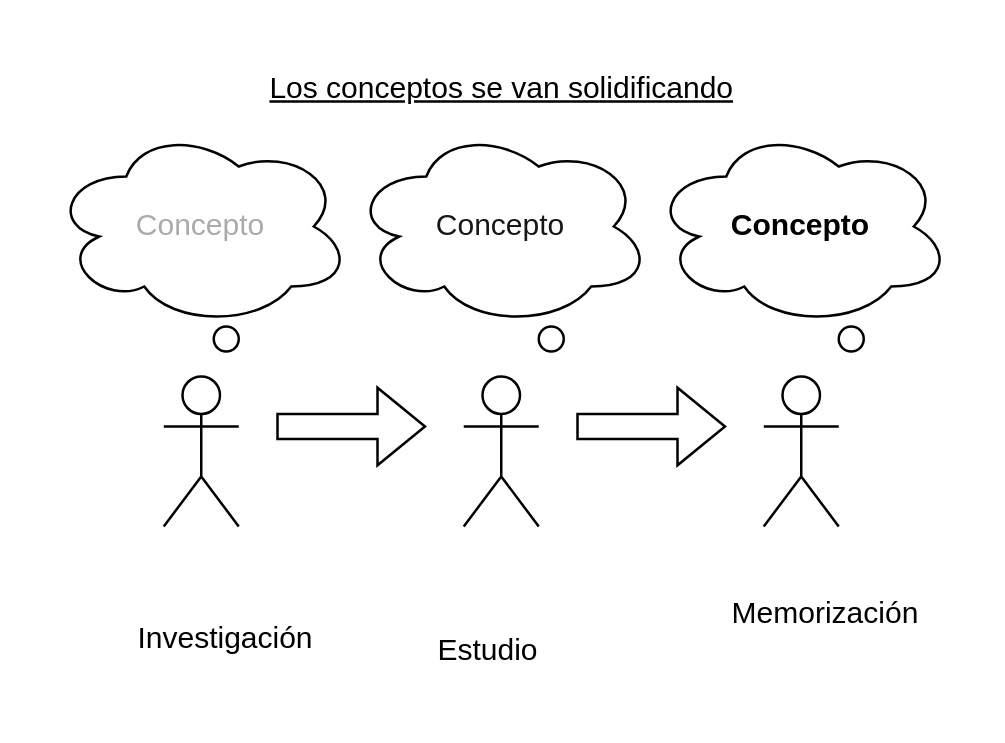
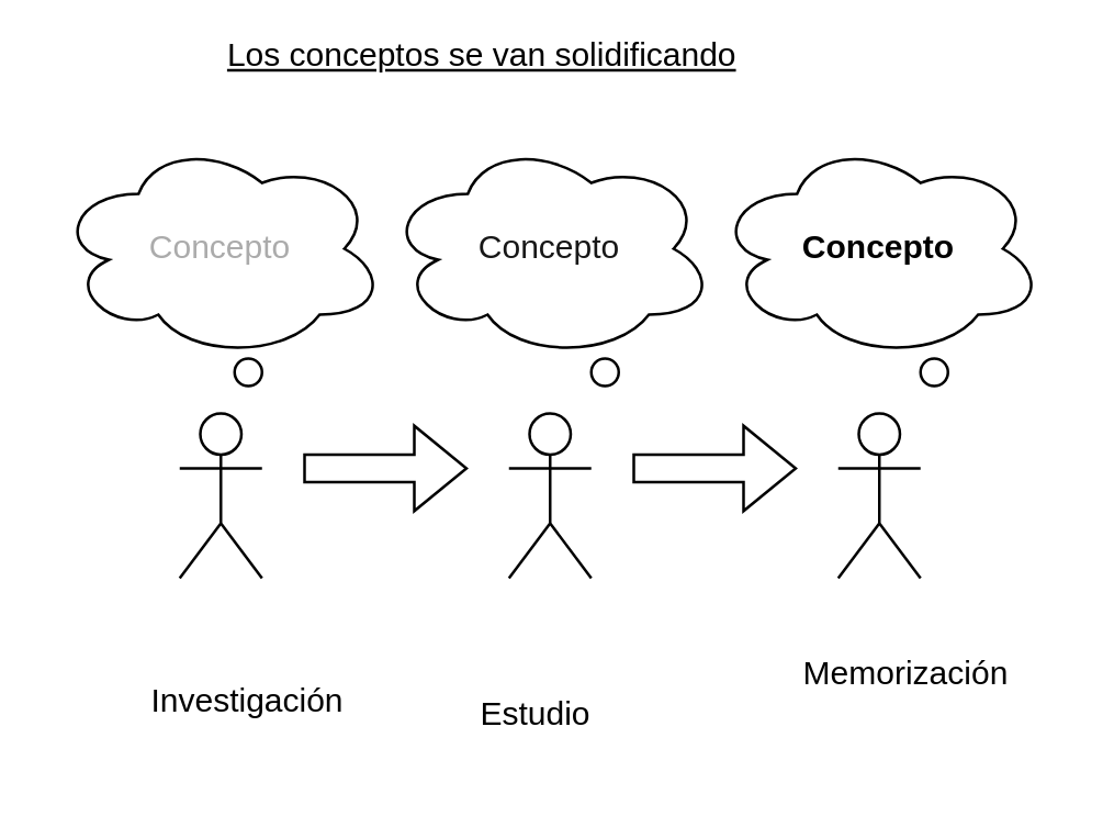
  <mxCell id="0" />
  <mxCell id="1" parent="0" />
  <mxCell id="2" value="" style="shape=umlActor;verticalLabelPosition=bottom;verticalAlign=top;html=1;outlineConnect=0;" parent="1" vertex="1"><mxGeometry x="65" y="150" width="30" height="60" as="geometry" /></mxCell>
  <mxCell id="3" value="" style="ellipse;shape=cloud;whiteSpace=wrap;html=1;" parent="1" vertex="1"><mxGeometry x="20" y="50" width="120" height="80" as="geometry" /></mxCell>
  <mxCell id="4" value="" style="shape=umlActor;verticalLabelPosition=bottom;verticalAlign=top;html=1;outlineConnect=0;" parent="1" vertex="1"><mxGeometry x="185" y="150" width="30" height="60" as="geometry" /></mxCell>
  <mxCell id="5" value="" style="ellipse;shape=cloud;whiteSpace=wrap;html=1;" parent="1" vertex="1"><mxGeometry x="140" y="50" width="120" height="80" as="geometry" /></mxCell>
  <mxCell id="6" value="" style="shape=umlActor;verticalLabelPosition=bottom;verticalAlign=top;html=1;outlineConnect=0;" parent="1" vertex="1"><mxGeometry x="305" y="150" width="30" height="60" as="geometry" /></mxCell>
  <mxCell id="7" value="" style="ellipse;shape=cloud;whiteSpace=wrap;html=1;" parent="1" vertex="1"><mxGeometry x="260" y="50" width="120" height="80" as="geometry" /></mxCell>
  <mxCell id="8" value="" style="shape=flexArrow;endArrow=classic;html=1;rounded=0;" parent="1" edge="1"><mxGeometry width="50" height="50" relative="1" as="geometry"><mxPoint x="230" y="170" as="sourcePoint" /><mxPoint x="290" y="170" as="targetPoint" /></mxGeometry></mxCell>
  <mxCell id="9" value="" style="shape=flexArrow;endArrow=classic;html=1;rounded=0;" parent="1" edge="1"><mxGeometry width="50" height="50" relative="1" as="geometry"><mxPoint x="110" y="170" as="sourcePoint" /><mxPoint x="170" y="170" as="targetPoint" /></mxGeometry></mxCell>
  <mxCell id="10" value="&lt;font color=&quot;#ababab&quot;&gt;Concepto&lt;/font&gt;" style="text;html=1;strokeColor=none;fillColor=none;align=center;verticalAlign=middle;whiteSpace=wrap;rounded=0;" parent="1" vertex="1"><mxGeometry x="50" y="75" width="60" height="30" as="geometry" /></mxCell>
  <mxCell id="11" value="&lt;font color=&quot;#171717&quot;&gt;Concepto&lt;/font&gt;" style="text;html=1;strokeColor=none;fillColor=none;align=center;verticalAlign=middle;whiteSpace=wrap;rounded=0;" parent="1" vertex="1"><mxGeometry x="170" y="75" width="60" height="30" as="geometry" /></mxCell>
  <mxCell id="12" value="&lt;b&gt;Concepto&lt;/b&gt;" style="text;html=1;strokeColor=none;fillColor=none;align=center;verticalAlign=middle;whiteSpace=wrap;rounded=0;" parent="1" vertex="1"><mxGeometry x="290" y="75" width="60" height="30" as="geometry" /></mxCell>
- <mxCell id="13" value="&lt;font color=&quot;#000000&quot;&gt;&lt;u&gt;Los conceptos se van solidificando&lt;/u&gt;&lt;/font&gt;" style="text;html=1;strokeColor=none;fillColor=none;align=center;verticalAlign=middle;whiteSpace=wrap;rounded=0;fontColor=#171717;" parent="1" vertex="1"><mxGeometry x="87.5" y="20" width="225" height="30" as="geometry" /></mxCell>
+ <mxCell id="13" value="&lt;font color=&quot;#000000&quot;&gt;&lt;u&gt;Los conceptos se van solidificando&lt;/u&gt;&lt;/font&gt;" style="text;html=1;strokeColor=none;fillColor=none;align=center;verticalAlign=middle;whiteSpace=wrap;rounded=0;fontColor=#171717;" parent="1" vertex="1"><mxGeometry x="62.5" y="5" width="225" height="30" as="geometry" /></mxCell>
  <mxCell id="14" value="Investigación" style="text;html=1;strokeColor=none;fillColor=none;align=center;verticalAlign=middle;whiteSpace=wrap;rounded=0;" parent="1" vertex="1"><mxGeometry x="45" y="240" width="90" height="30" as="geometry" /></mxCell>
  <mxCell id="15" value="Estudio" style="text;html=1;strokeColor=none;fillColor=none;align=center;verticalAlign=middle;whiteSpace=wrap;rounded=0;" parent="1" vertex="1"><mxGeometry x="150" y="245" width="90" height="30" as="geometry" /></mxCell>
  <mxCell id="16" value="Memorización" style="text;html=1;strokeColor=none;fillColor=none;align=center;verticalAlign=middle;whiteSpace=wrap;rounded=0;" parent="1" vertex="1"><mxGeometry x="285" y="230" width="90" height="30" as="geometry" /></mxCell>
  <mxCell id="17" value="" style="ellipse;whiteSpace=wrap;html=1;" vertex="1" parent="1"><mxGeometry x="85" y="130" width="10" height="10" as="geometry" /></mxCell>
  <mxCell id="18" value="" style="ellipse;whiteSpace=wrap;html=1;" vertex="1" parent="1"><mxGeometry x="215" y="130" width="10" height="10" as="geometry" /></mxCell>
  <mxCell id="19" value="" style="ellipse;whiteSpace=wrap;html=1;" vertex="1" parent="1"><mxGeometry x="335" y="130" width="10" height="10" as="geometry" /></mxCell>
